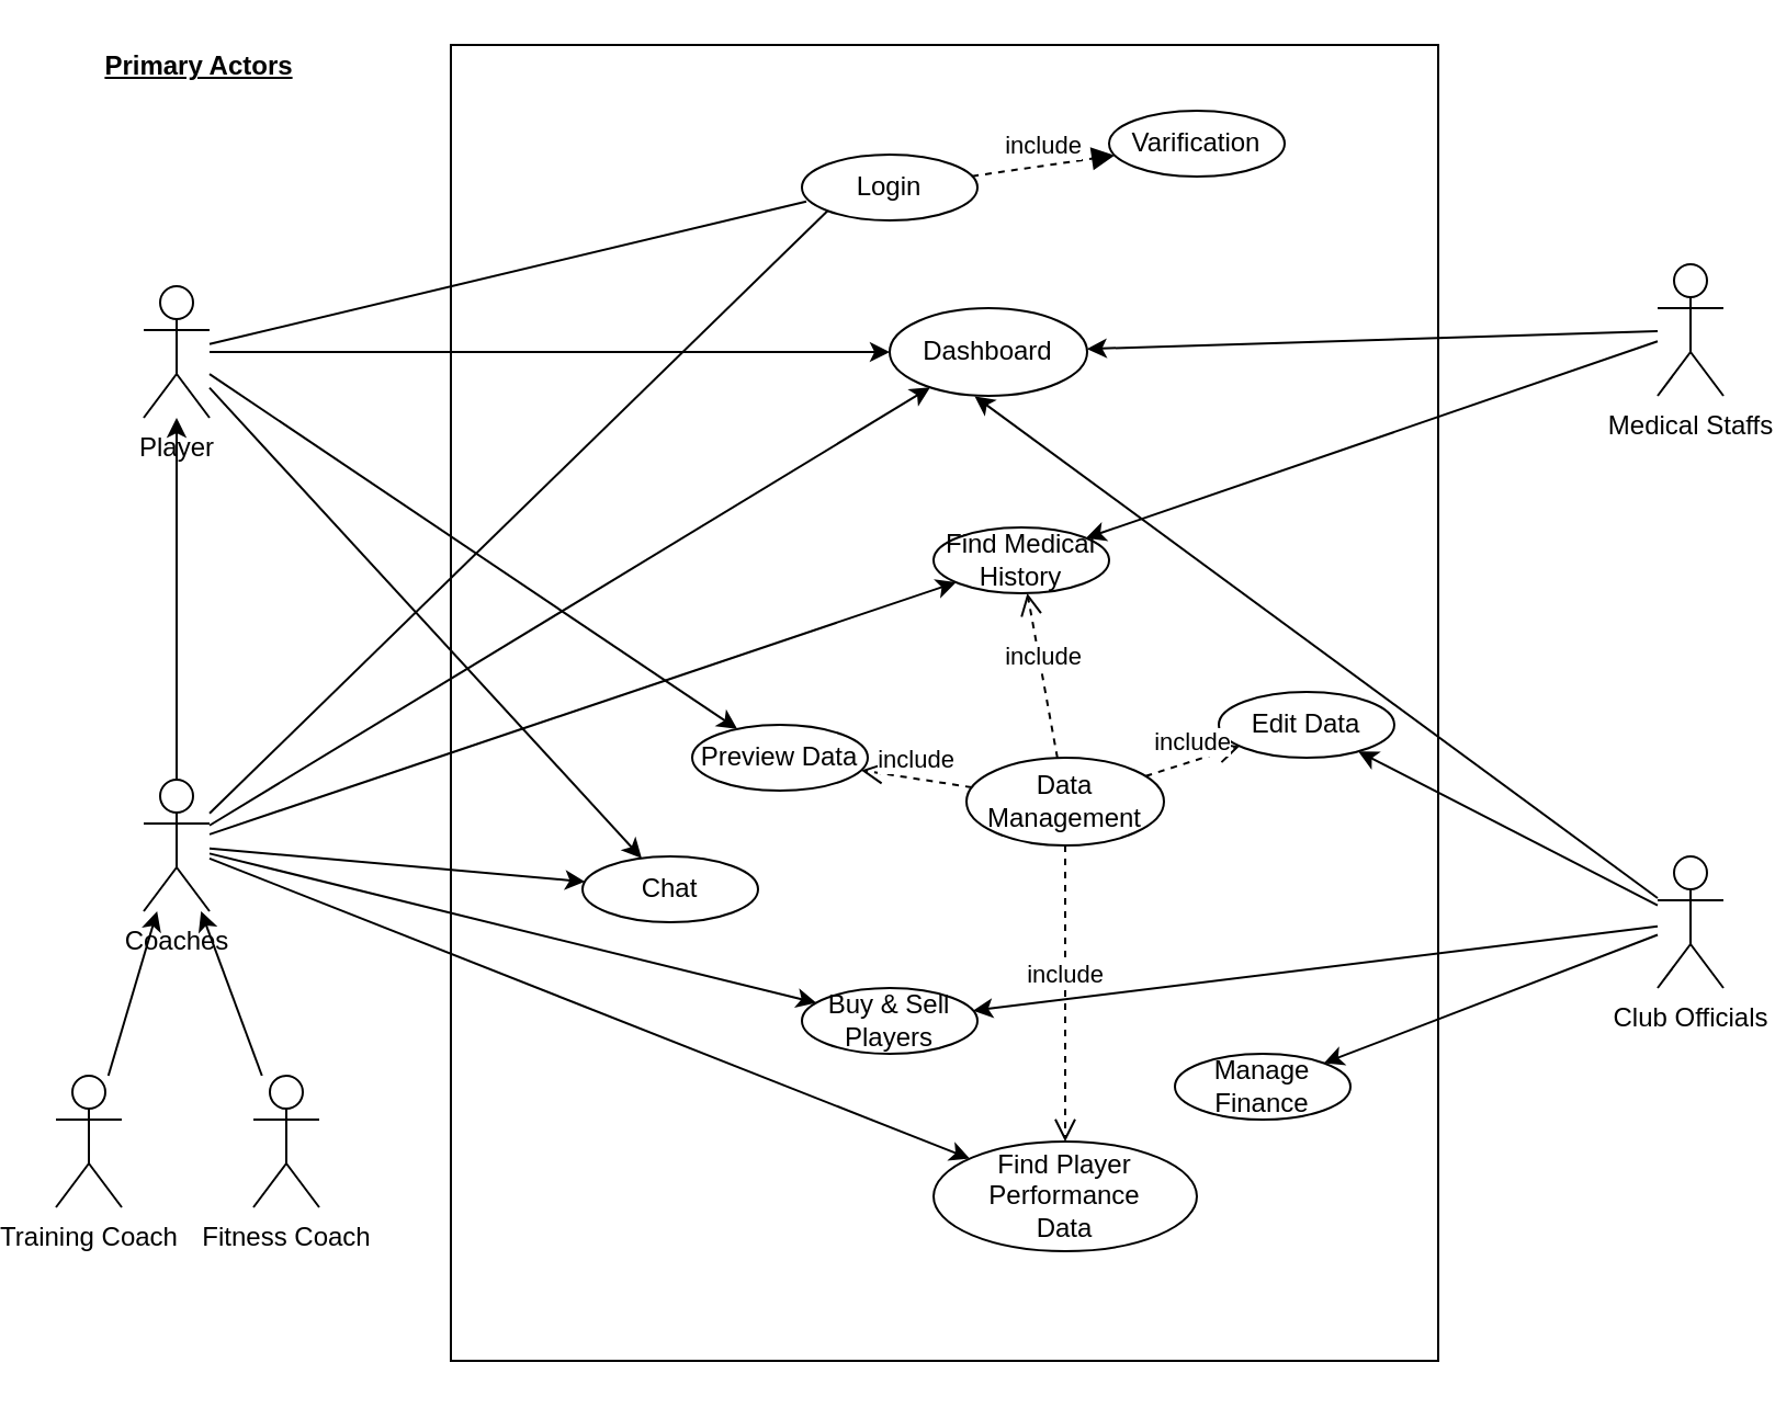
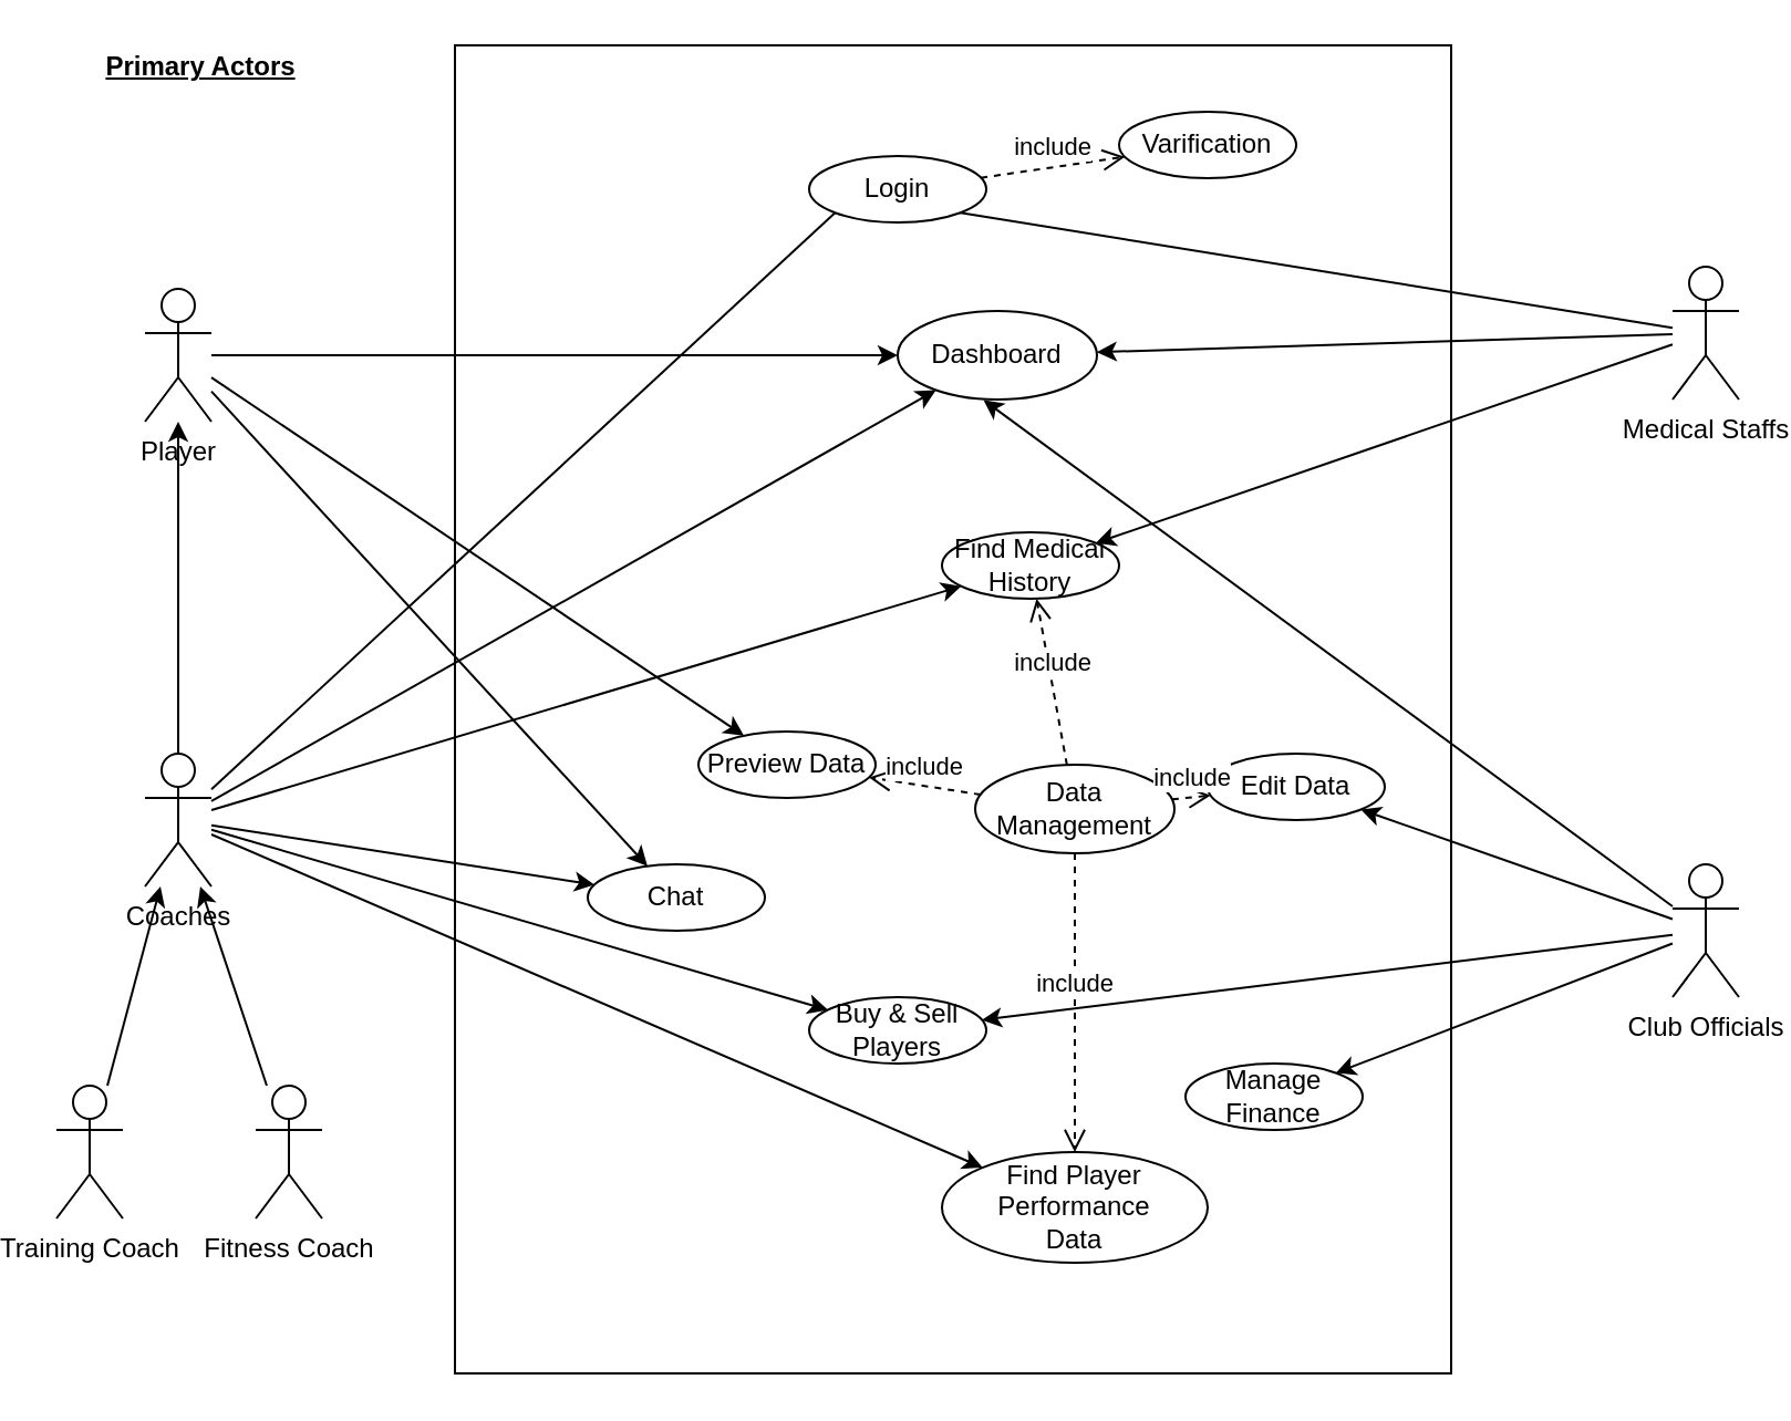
  <mxCell id="0" />
  <mxCell id="1" parent="0" />
  <mxCell id="2" value="" style="rounded=0;whiteSpace=wrap;html=1;" vertex="1" parent="1"><mxGeometry x="200" y="20" width="450" height="600" as="geometry" /></mxCell>
- <mxCell id="3" value="Coaches" style="shape=umlActor;verticalLabelPosition=bottom;verticalAlign=top;html=1;outlineConnect=0;" vertex="1" parent="1"><mxGeometry x="60" y="355" width="30" height="60" as="geometry" /></mxCell>
+ <mxCell id="3" value="Coaches" style="shape=umlActor;verticalLabelPosition=bottom;verticalAlign=top;html=1;outlineConnect=0;" vertex="1" parent="1"><mxGeometry x="60" y="340" width="30" height="60" as="geometry" /></mxCell>
  <mxCell id="4" value="Medical Staffs" style="shape=umlActor;verticalLabelPosition=bottom;verticalAlign=top;html=1;outlineConnect=0;" vertex="1" parent="1"><mxGeometry x="750" y="120" width="30" height="60" as="geometry" /></mxCell>
  <mxCell id="5" value="Club Officials" style="shape=umlActor;verticalLabelPosition=bottom;verticalAlign=top;html=1;outlineConnect=0;" vertex="1" parent="1"><mxGeometry x="750" y="390" width="30" height="60" as="geometry" /></mxCell>
  <mxCell id="6" value="Player" style="shape=umlActor;verticalLabelPosition=bottom;verticalAlign=top;html=1;outlineConnect=0;labelPosition=center;align=center;" vertex="1" parent="1"><mxGeometry x="60" y="130" width="30" height="60" as="geometry" /></mxCell>
  <mxCell id="7" value="Login" style="ellipse;whiteSpace=wrap;html=1;" vertex="1" parent="1"><mxGeometry x="360" y="70" width="80" height="30" as="geometry" /></mxCell>
- <mxCell id="8" value="" style="endArrow=none;html=1;entryX=0.025;entryY=0.711;entryDx=0;entryDy=0;entryPerimeter=0;" edge="1" parent="1" source="6" target="7"><mxGeometry width="50" height="50" relative="1" as="geometry"><mxPoint x="380" y="90" as="sourcePoint" /><mxPoint x="430" y="40" as="targetPoint" /></mxGeometry></mxCell>
+ <mxCell id="9" value="" style="endArrow=none;html=1;entryX=1;entryY=1;entryDx=0;entryDy=0;" edge="1" parent="1" source="4" target="7"><mxGeometry width="50" height="50" relative="1" as="geometry"><mxPoint x="100" y="166.135" as="sourcePoint" /><mxPoint x="362.75" y="98.44" as="targetPoint" /></mxGeometry></mxCell>
  <mxCell id="10" value="Varification" style="ellipse;whiteSpace=wrap;html=1;" vertex="1" parent="1"><mxGeometry x="500" y="50" width="80" height="30" as="geometry" /></mxCell>
- <mxCell id="11" value="include" style="html=1;verticalAlign=bottom;endArrow=block;dashed=1;endSize=8;" edge="1" parent="1" source="7" target="10"><mxGeometry relative="1" as="geometry"><mxPoint x="450" y="230" as="sourcePoint" /><mxPoint x="370" y="230" as="targetPoint" /></mxGeometry></mxCell>
+ <mxCell id="11" value="include" style="html=1;verticalAlign=bottom;endArrow=open;dashed=1;endSize=8;" edge="1" parent="1" source="7" target="10"><mxGeometry relative="1" as="geometry"><mxPoint x="450" y="230" as="sourcePoint" /><mxPoint x="370" y="230" as="targetPoint" /></mxGeometry></mxCell>
  <mxCell id="12" value="" style="endArrow=none;html=1;entryX=0;entryY=1;entryDx=0;entryDy=0;" edge="1" parent="1" source="3" target="7"><mxGeometry width="50" height="50" relative="1" as="geometry"><mxPoint x="380" y="260" as="sourcePoint" /><mxPoint x="430" y="210" as="targetPoint" /></mxGeometry></mxCell>
  <mxCell id="13" value="Training Coach" style="shape=umlActor;verticalLabelPosition=bottom;verticalAlign=top;html=1;outlineConnect=0;" vertex="1" parent="1"><mxGeometry x="20" y="490" width="30" height="60" as="geometry" /></mxCell>
  <mxCell id="14" value="Fitness Coach" style="shape=umlActor;verticalLabelPosition=bottom;verticalAlign=top;html=1;outlineConnect=0;" vertex="1" parent="1"><mxGeometry x="110" y="490" width="30" height="60" as="geometry" /></mxCell>
  <mxCell id="15" value="" style="endArrow=classic;html=1;" edge="1" parent="1" source="13" target="3"><mxGeometry width="50" height="50" relative="1" as="geometry"><mxPoint x="380" y="430" as="sourcePoint" /><mxPoint x="430" y="380" as="targetPoint" /></mxGeometry></mxCell>
  <mxCell id="16" value="" style="endArrow=classic;html=1;" edge="1" parent="1" source="14" target="3"><mxGeometry width="50" height="50" relative="1" as="geometry"><mxPoint x="390" y="440" as="sourcePoint" /><mxPoint x="440" y="390" as="targetPoint" /></mxGeometry></mxCell>
  <mxCell id="17" value="Preview Data" style="ellipse;whiteSpace=wrap;html=1;" vertex="1" parent="1"><mxGeometry x="310" y="330" width="80" height="30" as="geometry" /></mxCell>
- <mxCell id="18" value="Edit Data" style="ellipse;whiteSpace=wrap;html=1;" vertex="1" parent="1"><mxGeometry x="550" y="315" width="80" height="30" as="geometry" /></mxCell>
+ <mxCell id="18" value="Edit Data" style="ellipse;whiteSpace=wrap;html=1;" vertex="1" parent="1"><mxGeometry x="540" y="340" width="80" height="30" as="geometry" /></mxCell>
  <mxCell id="19" value="Find Player Performance&lt;br&gt;Data" style="ellipse;whiteSpace=wrap;html=1;" vertex="1" parent="1"><mxGeometry x="420" y="520" width="120" height="50" as="geometry" /></mxCell>
  <mxCell id="20" value="Chat" style="ellipse;whiteSpace=wrap;html=1;" vertex="1" parent="1"><mxGeometry x="260" y="390" width="80" height="30" as="geometry" /></mxCell>
  <mxCell id="21" value="Find Medical History" style="ellipse;whiteSpace=wrap;html=1;" vertex="1" parent="1"><mxGeometry x="420" y="240" width="80" height="30" as="geometry" /></mxCell>
  <mxCell id="22" value="Manage Finance" style="ellipse;whiteSpace=wrap;html=1;" vertex="1" parent="1"><mxGeometry x="530" y="480" width="80" height="30" as="geometry" /></mxCell>
  <mxCell id="23" value="Data Management" style="ellipse;whiteSpace=wrap;html=1;" vertex="1" parent="1"><mxGeometry x="435" y="345" width="90" height="40" as="geometry" /></mxCell>
  <mxCell id="24" value="" style="endArrow=classic;html=1;" edge="1" parent="1" source="6" target="20"><mxGeometry width="50" height="50" relative="1" as="geometry"><mxPoint x="125" y="500" as="sourcePoint" /><mxPoint x="95" y="410" as="targetPoint" /></mxGeometry></mxCell>
  <mxCell id="25" value="" style="endArrow=classic;html=1;" edge="1" parent="1" source="3" target="20"><mxGeometry width="50" height="50" relative="1" as="geometry"><mxPoint x="100" y="178.414" as="sourcePoint" /><mxPoint x="267.783" y="272.526" as="targetPoint" /></mxGeometry></mxCell>
  <mxCell id="26" value="include" style="html=1;verticalAlign=bottom;endArrow=open;dashed=1;endSize=8;" edge="1" parent="1" source="23" target="18"><mxGeometry relative="1" as="geometry"><mxPoint x="439.37" y="82.348" as="sourcePoint" /><mxPoint x="510.586" y="77.557" as="targetPoint" /></mxGeometry></mxCell>
  <mxCell id="27" value="include" style="html=1;verticalAlign=bottom;endArrow=open;dashed=1;endSize=8;" edge="1" parent="1" source="23" target="21"><mxGeometry relative="1" as="geometry"><mxPoint x="449.816" y="238.195" as="sourcePoint" /><mxPoint x="490.19" y="236.461" as="targetPoint" /></mxGeometry></mxCell>
  <mxCell id="28" value="include" style="html=1;verticalAlign=bottom;endArrow=open;dashed=1;endSize=8;" edge="1" parent="1" source="23" target="17"><mxGeometry relative="1" as="geometry"><mxPoint x="459.816" y="248.195" as="sourcePoint" /><mxPoint x="500.19" y="246.461" as="targetPoint" /></mxGeometry></mxCell>
  <mxCell id="29" value="include" style="html=1;verticalAlign=bottom;endArrow=open;dashed=1;endSize=8;" edge="1" parent="1" source="23" target="19"><mxGeometry relative="1" as="geometry"><mxPoint x="489.816" y="278.195" as="sourcePoint" /><mxPoint x="530.19" y="276.461" as="targetPoint" /></mxGeometry></mxCell>
  <mxCell id="30" value="" style="endArrow=classic;html=1;" edge="1" parent="1" source="5" target="18"><mxGeometry width="50" height="50" relative="1" as="geometry"><mxPoint x="100" y="373.049" as="sourcePoint" /><mxPoint x="264.847" y="296.663" as="targetPoint" /></mxGeometry></mxCell>
  <mxCell id="31" value="" style="endArrow=classic;html=1;" edge="1" parent="1" source="3" target="21"><mxGeometry width="50" height="50" relative="1" as="geometry"><mxPoint x="110" y="383.049" as="sourcePoint" /><mxPoint x="274.847" y="306.663" as="targetPoint" /></mxGeometry></mxCell>
  <mxCell id="32" value="" style="endArrow=classic;html=1;" edge="1" parent="1" source="4" target="21"><mxGeometry width="50" height="50" relative="1" as="geometry"><mxPoint x="750" y="290" as="sourcePoint" /><mxPoint x="284.847" y="316.663" as="targetPoint" /></mxGeometry></mxCell>
  <mxCell id="33" value="" style="endArrow=classic;html=1;" edge="1" parent="1" source="5" target="22"><mxGeometry width="50" height="50" relative="1" as="geometry"><mxPoint x="130" y="403.049" as="sourcePoint" /><mxPoint x="294.847" y="326.663" as="targetPoint" /></mxGeometry></mxCell>
  <mxCell id="34" value="" style="endArrow=classic;html=1;" edge="1" parent="1" source="3" target="6"><mxGeometry width="50" height="50" relative="1" as="geometry"><mxPoint x="140" y="413.049" as="sourcePoint" /><mxPoint x="304.847" y="336.663" as="targetPoint" /></mxGeometry></mxCell>
  <mxCell id="35" value="" style="endArrow=classic;html=1;" edge="1" parent="1" source="6" target="17"><mxGeometry width="50" height="50" relative="1" as="geometry"><mxPoint x="150" y="423" as="sourcePoint" /><mxPoint x="314.847" y="346.663" as="targetPoint" /></mxGeometry></mxCell>
  <mxCell id="36" value="" style="endArrow=classic;html=1;" edge="1" parent="1" source="6" target="39"><mxGeometry width="50" height="50" relative="1" as="geometry"><mxPoint x="230" y="489.999" as="sourcePoint" /><mxPoint x="394.847" y="413.613" as="targetPoint" /></mxGeometry></mxCell>
  <mxCell id="37" value="" style="endArrow=classic;html=1;entryX=0.43;entryY=1.004;entryDx=0;entryDy=0;entryPerimeter=0;" edge="1" parent="1" source="5" target="39"><mxGeometry width="50" height="50" relative="1" as="geometry"><mxPoint x="290" y="526.389" as="sourcePoint" /><mxPoint x="454.847" y="450.003" as="targetPoint" /></mxGeometry></mxCell>
  <mxCell id="38" value="" style="endArrow=classic;html=1;" edge="1" parent="1" source="3" target="19"><mxGeometry width="50" height="50" relative="1" as="geometry"><mxPoint x="180" y="453.049" as="sourcePoint" /><mxPoint x="344.847" y="376.663" as="targetPoint" /></mxGeometry></mxCell>
  <mxCell id="39" value="Dashboard" style="ellipse;whiteSpace=wrap;html=1;" vertex="1" parent="1"><mxGeometry x="400" y="140" width="90" height="40" as="geometry" /></mxCell>
  <mxCell id="40" value="" style="endArrow=classic;html=1;" edge="1" parent="1" source="3" target="39"><mxGeometry width="50" height="50" relative="1" as="geometry"><mxPoint x="100" y="169.543" as="sourcePoint" /><mxPoint x="370.099" y="161.323" as="targetPoint" /></mxGeometry></mxCell>
  <mxCell id="41" value="" style="endArrow=classic;html=1;" edge="1" parent="1" source="4" target="39"><mxGeometry width="50" height="50" relative="1" as="geometry"><mxPoint x="110" y="179.543" as="sourcePoint" /><mxPoint x="380.099" y="171.323" as="targetPoint" /></mxGeometry></mxCell>
  <mxCell id="42" value="Primary Actors" style="text;html=1;align=center;verticalAlign=middle;resizable=0;points=[];autosize=1;fontStyle=5" vertex="1" parent="1"><mxGeometry x="35" y="20" width="100" height="20" as="geometry" /></mxCell>
  <mxCell id="43" value="Buy &amp;amp; Sell Players" style="ellipse;whiteSpace=wrap;html=1;" vertex="1" parent="1"><mxGeometry x="360" y="450" width="80" height="30" as="geometry" /></mxCell>
  <mxCell id="44" value="" style="endArrow=classic;html=1;" edge="1" parent="1" source="3" target="43"><mxGeometry width="50" height="50" relative="1" as="geometry"><mxPoint x="100" y="382.334" as="sourcePoint" /><mxPoint x="273.041" y="409.263" as="targetPoint" /></mxGeometry></mxCell>
  <mxCell id="45" value="" style="endArrow=classic;html=1;" edge="1" parent="1" source="5" target="43"><mxGeometry width="50" height="50" relative="1" as="geometry"><mxPoint x="100" y="383.871" as="sourcePoint" /><mxPoint x="362.058" y="451.491" as="targetPoint" /></mxGeometry></mxCell>
